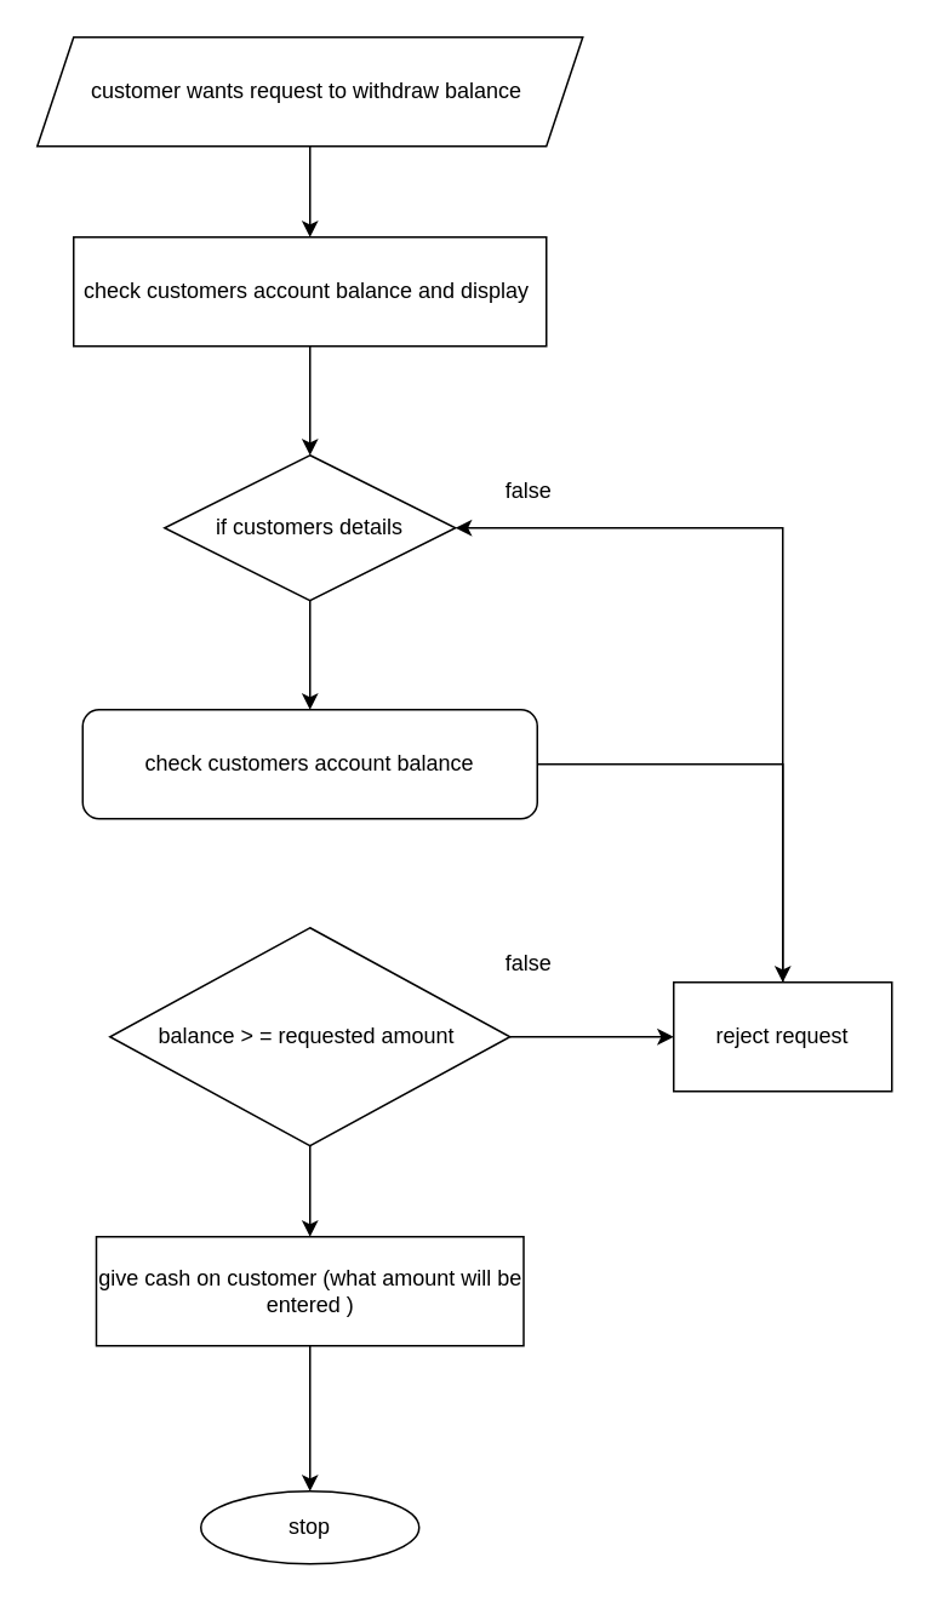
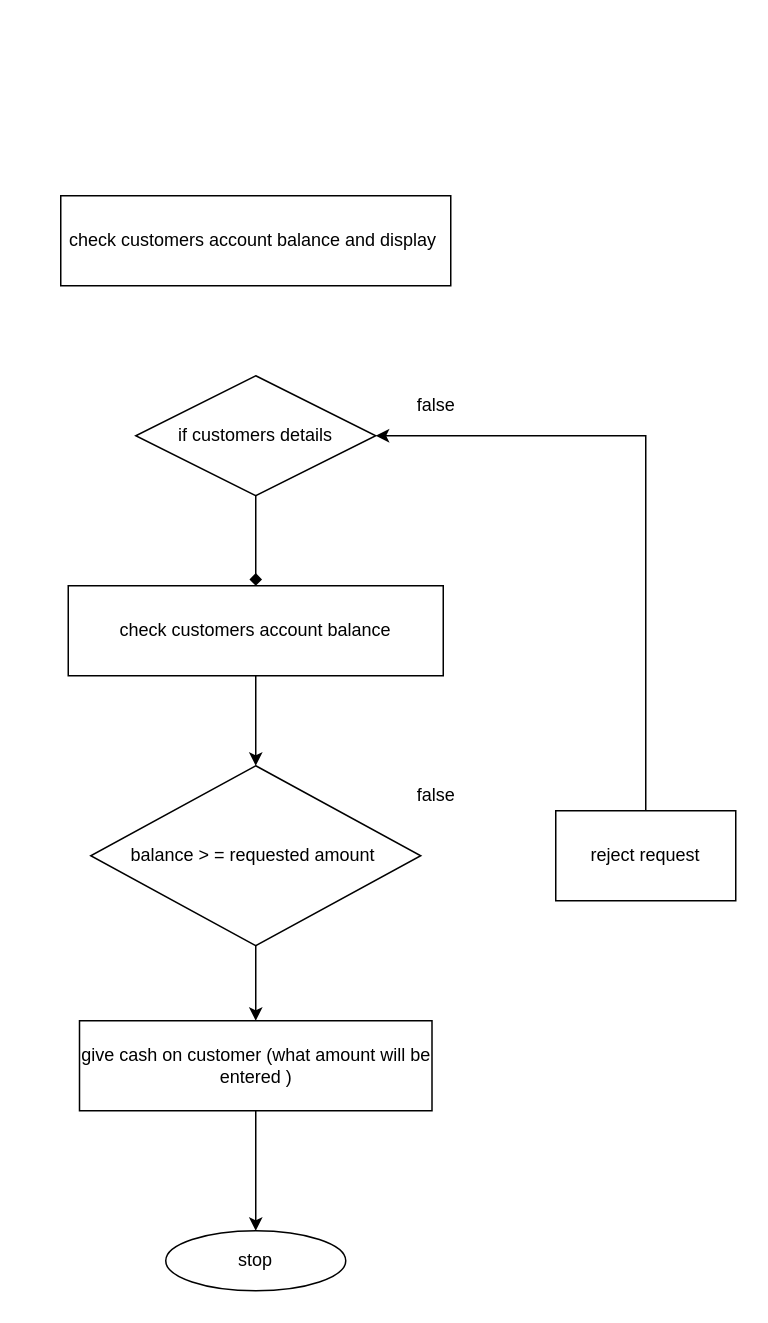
  <mxCell id="0" />
  <mxCell id="1" parent="0" />
- <mxCell id="2" style="edgeStyle=orthogonalEdgeStyle;rounded=0;orthogonalLoop=1;jettySize=auto;html=1;exitX=0.5;exitY=1;exitDx=0;exitDy=0;entryX=0.5;entryY=0;entryDx=0;entryDy=0;" edge="1" parent="1" source="3" target="5"><mxGeometry relative="1" as="geometry" /></mxCell>
- <mxCell id="3" value="customer wants request to withdraw balance&amp;nbsp;" style="shape=parallelogram;perimeter=parallelogramPerimeter;whiteSpace=wrap;html=1;fixedSize=1;" vertex="1" parent="1"><mxGeometry x="20" y="20" width="300" height="60" as="geometry" /></mxCell>
- <mxCell id="4" style="edgeStyle=orthogonalEdgeStyle;rounded=0;orthogonalLoop=1;jettySize=auto;html=1;exitX=0.5;exitY=1;exitDx=0;exitDy=0;entryX=0.5;entryY=0;entryDx=0;entryDy=0;" edge="1" parent="1" source="5" target="7"><mxGeometry relative="1" as="geometry" /></mxCell>
  <mxCell id="5" value="check customers account balance and display&amp;nbsp;" style="rounded=0;whiteSpace=wrap;html=1;" vertex="1" parent="1"><mxGeometry x="40" y="130" width="260" height="60" as="geometry" /></mxCell>
- <mxCell id="6" style="edgeStyle=orthogonalEdgeStyle;rounded=0;orthogonalLoop=1;jettySize=auto;html=1;exitX=0.5;exitY=1;exitDx=0;exitDy=0;entryX=0.5;entryY=0;entryDx=0;entryDy=0;" edge="1" parent="1" source="7" target="9"><mxGeometry relative="1" as="geometry" /></mxCell>
+ <mxCell id="6" style="edgeStyle=orthogonalEdgeStyle;rounded=0;orthogonalLoop=1;jettySize=auto;html=1;exitX=0.5;exitY=1;exitDx=0;exitDy=0;entryX=0.5;entryY=0;entryDx=0;entryDy=0;endArrow=diamond;" edge="1" parent="1" source="7" target="9"><mxGeometry relative="1" as="geometry" /></mxCell>
  <mxCell id="7" value="if customers details" style="rhombus;whiteSpace=wrap;html=1;" vertex="1" parent="1"><mxGeometry x="90" y="250" width="160" height="80" as="geometry" /></mxCell>
- <mxCell id="8" style="edgeStyle=orthogonalEdgeStyle;rounded=0;orthogonalLoop=1;jettySize=auto;html=1;" edge="1" parent="1" source="9" target="14"><mxGeometry relative="1" as="geometry" /></mxCell>
- <mxCell id="9" value="check customers account balance" style="whiteSpace=wrap;html=1;rounded=1;" vertex="1" parent="1"><mxGeometry x="45" y="390" width="250" height="60" as="geometry" /></mxCell>
- <mxCell id="10" style="edgeStyle=orthogonalEdgeStyle;rounded=0;orthogonalLoop=1;jettySize=auto;html=1;exitX=1;exitY=0.5;exitDx=0;exitDy=0;entryX=0;entryY=0.5;entryDx=0;entryDy=0;" edge="1" parent="1" source="12" target="14"><mxGeometry relative="1" as="geometry" /></mxCell>
+ <mxCell id="8" style="edgeStyle=orthogonalEdgeStyle;rounded=0;orthogonalLoop=1;jettySize=auto;html=1;entryX=0.5;entryY=0;entryDx=0;entryDy=0;" edge="1" parent="1" source="9" target="12"><mxGeometry relative="1" as="geometry" /></mxCell>
+ <mxCell id="9" value="check customers account balance" style="rounded=0;whiteSpace=wrap;html=1;" vertex="1" parent="1"><mxGeometry x="45" y="390" width="250" height="60" as="geometry" /></mxCell>
  <mxCell id="11" style="edgeStyle=orthogonalEdgeStyle;rounded=0;orthogonalLoop=1;jettySize=auto;html=1;entryX=0.5;entryY=0;entryDx=0;entryDy=0;" edge="1" parent="1" source="12" target="18"><mxGeometry relative="1" as="geometry" /></mxCell>
  <mxCell id="12" value="balance &amp;gt; = requested amount&amp;nbsp;" style="rhombus;whiteSpace=wrap;html=1;" vertex="1" parent="1"><mxGeometry x="60" y="510" width="220" height="120" as="geometry" /></mxCell>
  <mxCell id="13" style="edgeStyle=orthogonalEdgeStyle;rounded=0;orthogonalLoop=1;jettySize=auto;html=1;entryX=1;entryY=0.5;entryDx=0;entryDy=0;" edge="1" parent="1" source="14" target="7"><mxGeometry relative="1" as="geometry"><Array as="points"><mxPoint x="430" y="290" /></Array></mxGeometry></mxCell>
  <mxCell id="14" value="reject request" style="rounded=0;whiteSpace=wrap;html=1;" vertex="1" parent="1"><mxGeometry x="370" y="540" width="120" height="60" as="geometry" /></mxCell>
  <mxCell id="15" value="false" style="text;html=1;align=center;verticalAlign=middle;resizable=0;points=[];autosize=1;strokeColor=none;fillColor=none;" vertex="1" parent="1"><mxGeometry x="270" y="520" width="40" height="20" as="geometry" /></mxCell>
  <mxCell id="16" value="false" style="text;html=1;align=center;verticalAlign=middle;resizable=0;points=[];autosize=1;strokeColor=none;fillColor=none;" vertex="1" parent="1"><mxGeometry x="270" y="260" width="40" height="20" as="geometry" /></mxCell>
  <mxCell id="17" style="edgeStyle=orthogonalEdgeStyle;rounded=0;orthogonalLoop=1;jettySize=auto;html=1;exitX=0.5;exitY=1;exitDx=0;exitDy=0;entryX=0.5;entryY=0;entryDx=0;entryDy=0;" edge="1" parent="1" source="18" target="19"><mxGeometry relative="1" as="geometry" /></mxCell>
  <mxCell id="18" value="give cash on customer (what amount will be entered )" style="rounded=0;whiteSpace=wrap;html=1;" vertex="1" parent="1"><mxGeometry x="52.5" y="680" width="235" height="60" as="geometry" /></mxCell>
  <mxCell id="19" value="stop" style="ellipse;whiteSpace=wrap;html=1;" vertex="1" parent="1"><mxGeometry x="110" y="820" width="120" height="40" as="geometry" /></mxCell>
